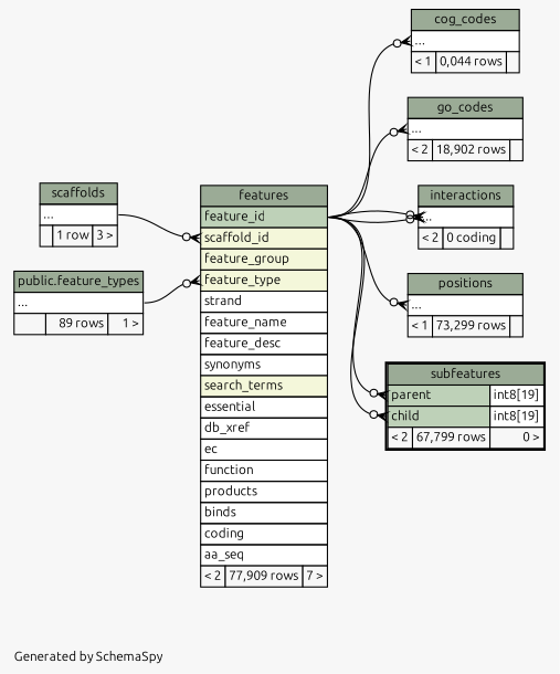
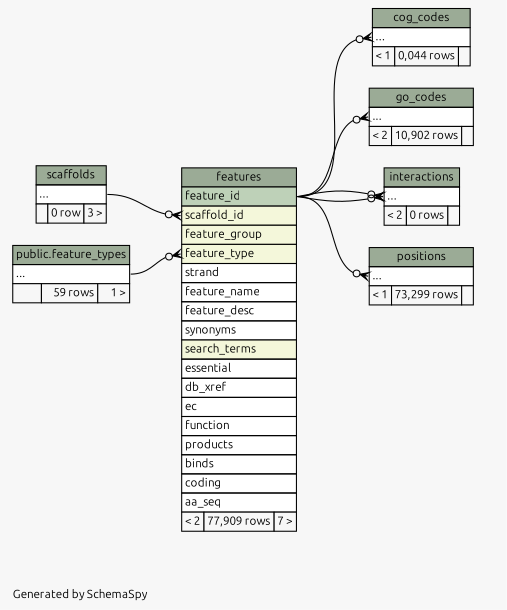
  digraph {
    bgcolor="#f7f7f7"
    fontname=Ubuntu
    fontsize=11
    label="\nGenerated by SchemaSpy"
    labeljust=l
    nodesep=0.18
    rankdir=RL
    ranksep=0.46
    node [fontname=Ubuntu fontsize=11 shape=plaintext]
    edge [arrowhead=none arrowsize=0.8 arrowtail=crowodot dir=back fontname=Ubuntu headport="feature_id:e" tailport="elipses:w"]
    n1 [label=<     <TABLE BORDER="0" CELLBORDER="1" CELLSPACING="0" BGCOLOR="#ffffff">       <TR><TD COLSPAN="3" BGCOLOR="#9bab96" ALIGN="CENTER">cog_codes</TD></TR>       <TR><TD PORT="elipses" COLSPAN="3" ALIGN="LEFT">...</TD></TR>       <TR><TD ALIGN="LEFT" BGCOLOR="#f7f7f7">&lt; 1</TD><TD ALIGN="RIGHT" BGCOLOR="#f7f7f7">0,044 rows</TD><TD ALIGN="RIGHT" BGCOLOR="#f7f7f7">  </TD></TR>     </TABLE>>]
    n2 [label=<     <TABLE BORDER="0" CELLBORDER="1" CELLSPACING="0" BGCOLOR="#ffffff">       <TR><TD COLSPAN="3" BGCOLOR="#9bab96" ALIGN="CENTER">features</TD></TR>       <TR><TD PORT="feature_id" COLSPAN="3" BGCOLOR="#bed1b8" ALIGN="LEFT">feature_id</TD></TR>       <TR><TD PORT="scaffold_id" COLSPAN="3" BGCOLOR="#f4f7da" ALIGN="LEFT">scaffold_id</TD></TR>       <TR><TD PORT="feature_group" COLSPAN="3" BGCOLOR="#f4f7da" ALIGN="LEFT">feature_group</TD></TR>       <TR><TD PORT="feature_type" COLSPAN="3" BGCOLOR="#f4f7da" ALIGN="LEFT">feature_type</TD></TR>       <TR><TD PORT="strand" COLSPAN="3" ALIGN="LEFT">strand</TD></TR>       <TR><TD PORT="feature_name" COLSPAN="3" ALIGN="LEFT">feature_name</TD></TR>       <TR><TD PORT="feature_desc" COLSPAN="3" ALIGN="LEFT">feature_desc</TD></TR>       <TR><TD PORT="synonyms" COLSPAN="3" ALIGN="LEFT">synonyms</TD></TR>       <TR><TD PORT="search_terms" COLSPAN="3" BGCOLOR="#f4f7da" ALIGN="LEFT">search_terms</TD></TR>       <TR><TD PORT="essential" COLSPAN="3" ALIGN="LEFT">essential</TD></TR>       <TR><TD PORT="db_xref" COLSPAN="3" ALIGN="LEFT">db_xref</TD></TR>       <TR><TD PORT="ec" COLSPAN="3" ALIGN="LEFT">ec</TD></TR>       <TR><TD PORT="function" COLSPAN="3" ALIGN="LEFT">function</TD></TR>       <TR><TD PORT="products" COLSPAN="3" ALIGN="LEFT">products</TD></TR>       <TR><TD PORT="binds" COLSPAN="3" ALIGN="LEFT">binds</TD></TR>       <TR><TD PORT="coding" COLSPAN="3" ALIGN="LEFT">coding</TD></TR>       <TR><TD PORT="aa_seq" COLSPAN="3" ALIGN="LEFT">aa_seq</TD></TR>       <TR><TD ALIGN="LEFT" BGCOLOR="#f7f7f7">&lt; 2</TD><TD ALIGN="RIGHT" BGCOLOR="#f7f7f7">77,909 rows</TD><TD ALIGN="RIGHT" BGCOLOR="#f7f7f7">7 &gt;</TD></TR>     </TABLE>>]
-   n3 [label=<     <TABLE BORDER="0" CELLBORDER="1" CELLSPACING="0" BGCOLOR="#ffffff">       <TR><TD COLSPAN="3" BGCOLOR="#9bab96" ALIGN="CENTER">public.feature_types</TD></TR>       <TR><TD PORT="elipses" COLSPAN="3" ALIGN="LEFT">...</TD></TR>       <TR><TD ALIGN="LEFT" BGCOLOR="#f7f7f7">  </TD><TD ALIGN="RIGHT" BGCOLOR="#f7f7f7">89 rows</TD><TD ALIGN="RIGHT" BGCOLOR="#f7f7f7">1 &gt;</TD></TR>     </TABLE>>]
-   n4 [label=<     <TABLE BORDER="0" CELLBORDER="1" CELLSPACING="0" BGCOLOR="#ffffff">       <TR><TD COLSPAN="3" BGCOLOR="#9bab96" ALIGN="CENTER">scaffolds</TD></TR>       <TR><TD PORT="elipses" COLSPAN="3" ALIGN="LEFT">...</TD></TR>       <TR><TD ALIGN="LEFT" BGCOLOR="#f7f7f7">  </TD><TD ALIGN="RIGHT" BGCOLOR="#f7f7f7">1 row</TD><TD ALIGN="RIGHT" BGCOLOR="#f7f7f7">3 &gt;</TD></TR>     </TABLE>>]
-   n5 [label=<     <TABLE BORDER="0" CELLBORDER="1" CELLSPACING="0" BGCOLOR="#ffffff">       <TR><TD COLSPAN="3" BGCOLOR="#9bab96" ALIGN="CENTER">go_codes</TD></TR>       <TR><TD PORT="elipses" COLSPAN="3" ALIGN="LEFT">...</TD></TR>       <TR><TD ALIGN="LEFT" BGCOLOR="#f7f7f7">&lt; 2</TD><TD ALIGN="RIGHT" BGCOLOR="#f7f7f7">18,902 rows</TD><TD ALIGN="RIGHT" BGCOLOR="#f7f7f7">  </TD></TR>     </TABLE>>]
-   n6 [label=<     <TABLE BORDER="0" CELLBORDER="1" CELLSPACING="0" BGCOLOR="#ffffff">       <TR><TD COLSPAN="3" BGCOLOR="#9bab96" ALIGN="CENTER">interactions</TD></TR>       <TR><TD PORT="elipses" COLSPAN="3" ALIGN="LEFT">...</TD></TR>       <TR><TD ALIGN="LEFT" BGCOLOR="#f7f7f7">&lt; 2</TD><TD ALIGN="RIGHT" BGCOLOR="#f7f7f7">0 coding</TD><TD ALIGN="RIGHT" BGCOLOR="#f7f7f7">  </TD></TR>     </TABLE>>]
+   n3 [label=<     <TABLE BORDER="0" CELLBORDER="1" CELLSPACING="0" BGCOLOR="#ffffff">       <TR><TD COLSPAN="3" BGCOLOR="#9bab96" ALIGN="CENTER">public.feature_types</TD></TR>       <TR><TD PORT="elipses" COLSPAN="3" ALIGN="LEFT">...</TD></TR>       <TR><TD ALIGN="LEFT" BGCOLOR="#f7f7f7">  </TD><TD ALIGN="RIGHT" BGCOLOR="#f7f7f7">59 rows</TD><TD ALIGN="RIGHT" BGCOLOR="#f7f7f7">1 &gt;</TD></TR>     </TABLE>>]
+   n4 [label=<     <TABLE BORDER="0" CELLBORDER="1" CELLSPACING="0" BGCOLOR="#ffffff">       <TR><TD COLSPAN="3" BGCOLOR="#9bab96" ALIGN="CENTER">scaffolds</TD></TR>       <TR><TD PORT="elipses" COLSPAN="3" ALIGN="LEFT">...</TD></TR>       <TR><TD ALIGN="LEFT" BGCOLOR="#f7f7f7">  </TD><TD ALIGN="RIGHT" BGCOLOR="#f7f7f7">0 row</TD><TD ALIGN="RIGHT" BGCOLOR="#f7f7f7">3 &gt;</TD></TR>     </TABLE>>]
+   n5 [label=<     <TABLE BORDER="0" CELLBORDER="1" CELLSPACING="0" BGCOLOR="#ffffff">       <TR><TD COLSPAN="3" BGCOLOR="#9bab96" ALIGN="CENTER">go_codes</TD></TR>       <TR><TD PORT="elipses" COLSPAN="3" ALIGN="LEFT">...</TD></TR>       <TR><TD ALIGN="LEFT" BGCOLOR="#f7f7f7">&lt; 2</TD><TD ALIGN="RIGHT" BGCOLOR="#f7f7f7">10,902 rows</TD><TD ALIGN="RIGHT" BGCOLOR="#f7f7f7">  </TD></TR>     </TABLE>>]
+   n6 [label=<     <TABLE BORDER="0" CELLBORDER="1" CELLSPACING="0" BGCOLOR="#ffffff">       <TR><TD COLSPAN="3" BGCOLOR="#9bab96" ALIGN="CENTER">interactions</TD></TR>       <TR><TD PORT="elipses" COLSPAN="3" ALIGN="LEFT">...</TD></TR>       <TR><TD ALIGN="LEFT" BGCOLOR="#f7f7f7">&lt; 2</TD><TD ALIGN="RIGHT" BGCOLOR="#f7f7f7">0 rows</TD><TD ALIGN="RIGHT" BGCOLOR="#f7f7f7">  </TD></TR>     </TABLE>>]
    n7 [label=<     <TABLE BORDER="0" CELLBORDER="1" CELLSPACING="0" BGCOLOR="#ffffff">       <TR><TD COLSPAN="3" BGCOLOR="#9bab96" ALIGN="CENTER">positions</TD></TR>       <TR><TD PORT="elipses" COLSPAN="3" ALIGN="LEFT">...</TD></TR>       <TR><TD ALIGN="LEFT" BGCOLOR="#f7f7f7">&lt; 1</TD><TD ALIGN="RIGHT" BGCOLOR="#f7f7f7">73,299 rows</TD><TD ALIGN="RIGHT" BGCOLOR="#f7f7f7">  </TD></TR>     </TABLE>>]
-   n8 [label=<     <TABLE BORDER="2" CELLBORDER="1" CELLSPACING="0" BGCOLOR="#ffffff">       <TR><TD COLSPAN="3" BGCOLOR="#9bab96" ALIGN="CENTER">subfeatures</TD></TR>       <TR><TD PORT="parent" COLSPAN="2" BGCOLOR="#bed1b8" ALIGN="LEFT">parent</TD><TD PORT="parent.type" ALIGN="LEFT">int8[19]</TD></TR>       <TR><TD PORT="child" COLSPAN="2" BGCOLOR="#bed1b8" ALIGN="LEFT">child</TD><TD PORT="child.type" ALIGN="LEFT">int8[19]</TD></TR>       <TR><TD ALIGN="LEFT" BGCOLOR="#f7f7f7">&lt; 2</TD><TD ALIGN="RIGHT" BGCOLOR="#f7f7f7">67,799 rows</TD><TD ALIGN="RIGHT" BGCOLOR="#f7f7f7">0 &gt;</TD></TR>     </TABLE>>]
    n1 -> n2
    n2 -> n3 [headport="elipses:e" tailport="feature_type:w"]
    n2 -> n4 [headport="elipses:e" tailport="scaffold_id:w"]
    n5 -> n2
    n6 -> n2
    n6 -> n2
    n7 -> n2
-   n8 -> n2 [tailport="child:w"]
-   n8 -> n2 [tailport="parent:w"]
  }
